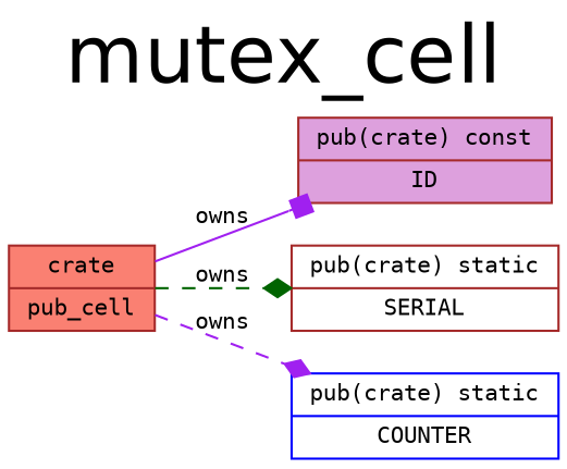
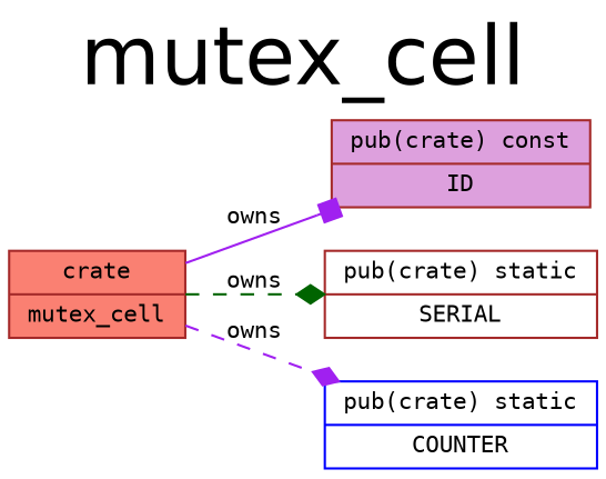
  digraph {
    fontname=Helvetica
    fontsize=36
    label=mutex_cell
    labelloc=t
    rankdir=LR
    splines=line
    node [fillcolor=white fontname=monospace fontsize=10 shape=record style=filled color=brown]
    edge [color=purple constraint=true fontname=monospace fontsize=10 style=dashed arrowhead=diamond]
-   n1 [fillcolor=salmon label="crate|pub_cell"]
+   n1 [fillcolor=salmon label="crate|mutex_cell"]
    n2 [fillcolor=plum label="pub(crate) const|ID"]
    n3 [label="pub(crate) static|SERIAL"]
    n4 [label="pub(crate) static|COUNTER" color=blue]
    n1 -> n2 [label=owns style=solid arrowhead=box]
    n1 -> n3 [color=darkgreen label=owns]
    n1 -> n4 [label=owns]
  }
